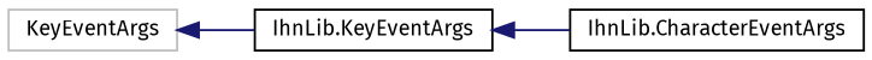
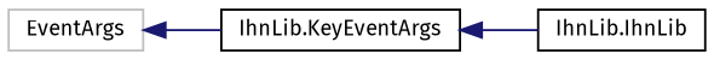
  digraph {
    fontname="Fira Sans"
    rankdir=LR
    node [color=black fillcolor=white fontname="Fira Sans" fontsize=10 shape=record style=filled]
    edge [color=midnightblue dir=back fontname="Fira Sans" fontsize=10 labelfontname=Helvetica labelfontsize=10 style=solid]
-   n1 [color=grey75 height=0.2 label=KeyEventArgs width=0.4]
+   n1 [color=grey75 height=0.2 label=EventArgs width=0.4]
    n2 [height=0.2 label="IhnLib.KeyEventArgs" width=0.4]
-   n3 [height=0.2 label="IhnLib.CharacterEventArgs" width=0.4]
+   n3 [height=0.2 label="IhnLib.IhnLib" width=0.4]
    n1 -> n2
    n2 -> n3
  }
